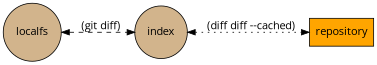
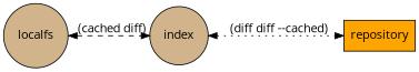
  digraph {
    fontname="Open Sans"
    rankdir=LR
    node [fillcolor=tan fontname="Open Sans" shape=circle style=filled]
    edge [dir=both fontname="Open Sans"]
    repository [fillcolor=orange shape=polygon]
    localfs
    index
-   localfs -> index [label="  (git diff)" style=dashed]
+   localfs -> index [label="  (cached diff)" style=dashed]
    index -> repository [label="  (diff diff --cached)" style=dotted]
  }
